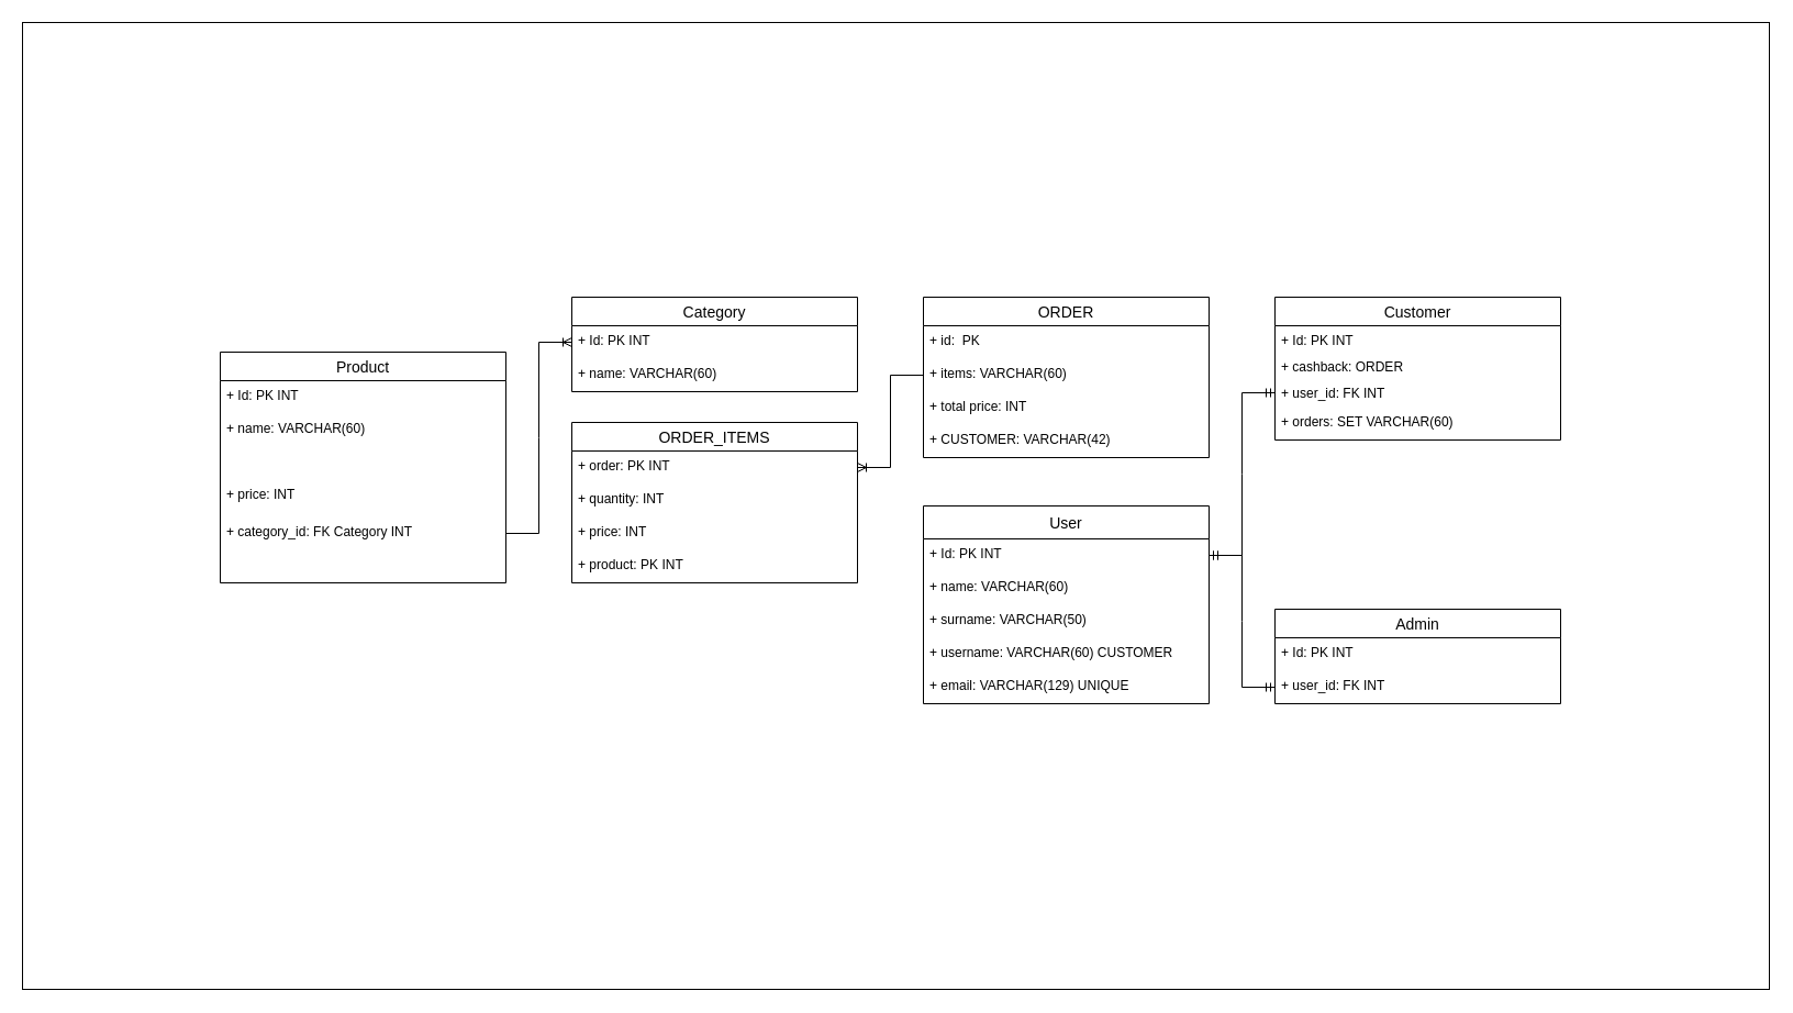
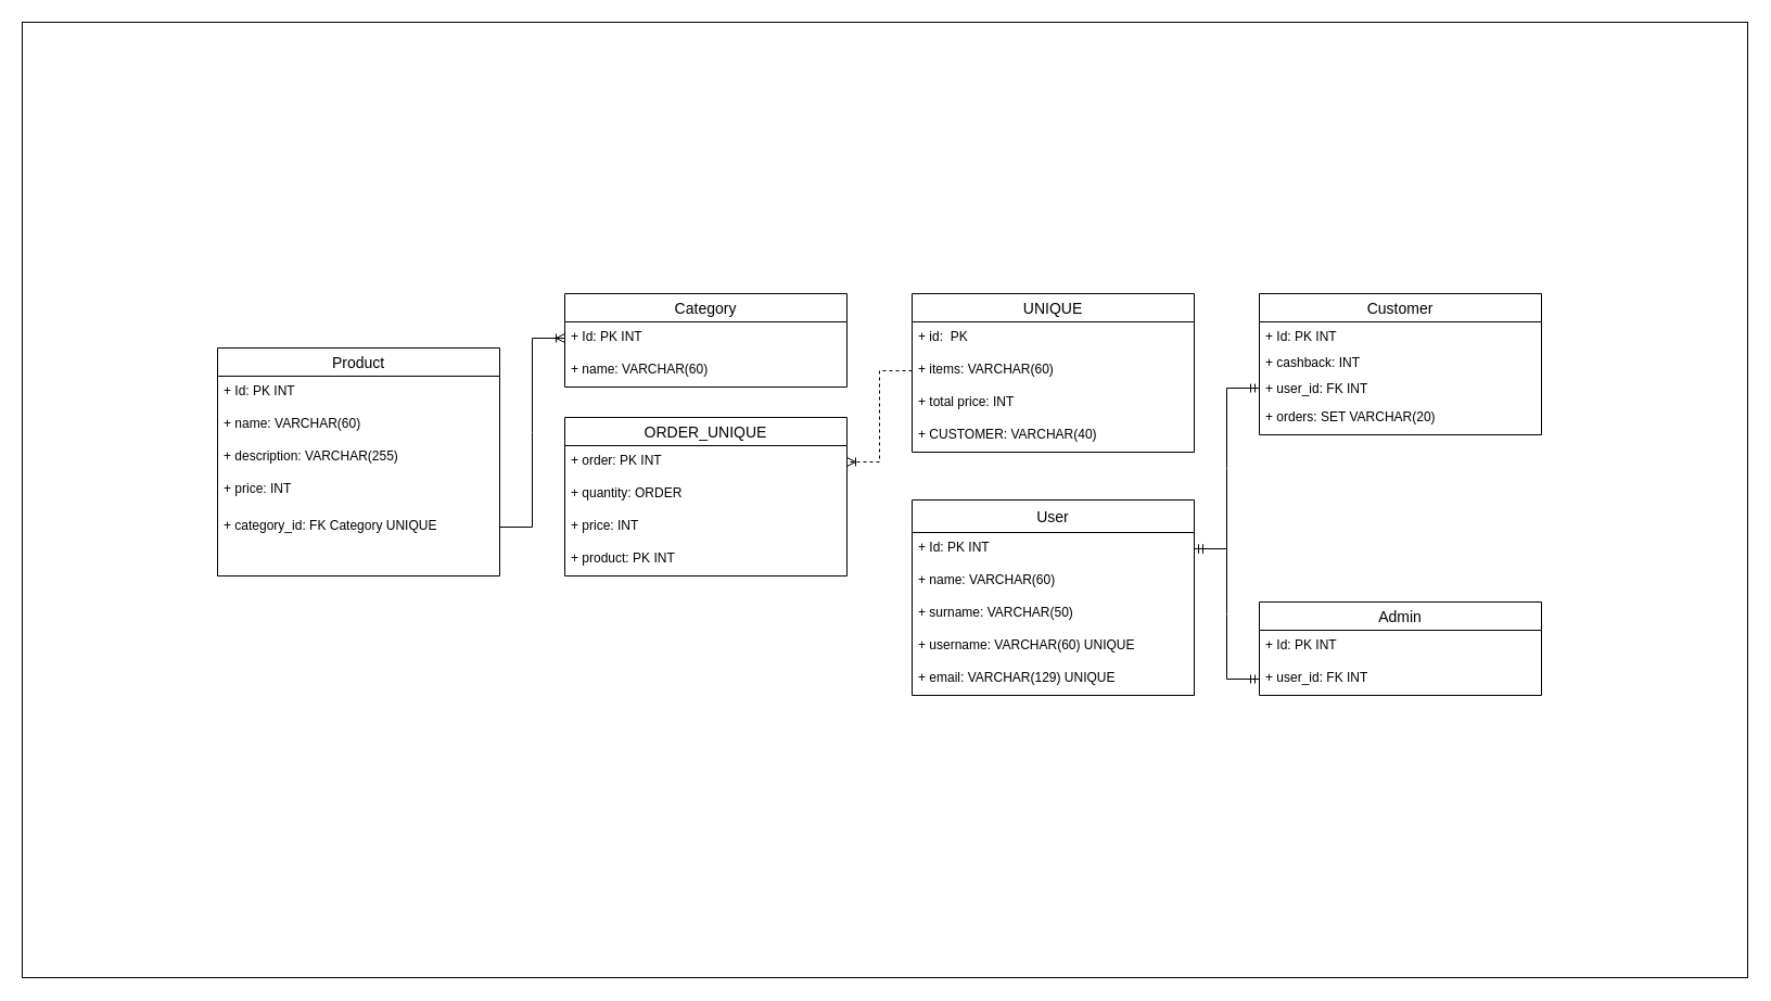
  <mxCell id="0" />
  <mxCell id="1" parent="0" />
  <mxCell id="2" value="" style="rounded=0;whiteSpace=wrap;html=1;" vertex="1" parent="1"><mxGeometry x="20" y="20" width="1590" height="880" as="geometry" /></mxCell>
  <mxCell id="3" value="Product" style="swimlane;fontStyle=0;childLayout=stackLayout;horizontal=1;startSize=26;horizontalStack=0;resizeParent=1;resizeParentMax=0;resizeLast=0;collapsible=1;marginBottom=0;align=center;fontSize=14;" vertex="1" parent="1"><mxGeometry x="200" y="320" width="260" height="210" as="geometry" /></mxCell>
  <mxCell id="4" value="+ Id: PK INT" style="text;strokeColor=none;fillColor=none;spacingLeft=4;spacingRight=4;overflow=hidden;rotatable=0;points=[[0,0.5],[1,0.5]];portConstraint=eastwest;fontSize=12;" vertex="1" parent="3"><mxGeometry y="26" width="260" height="30" as="geometry" /></mxCell>
  <mxCell id="5" value="+ name: VARCHAR(60)" style="text;strokeColor=none;fillColor=none;spacingLeft=4;spacingRight=4;overflow=hidden;rotatable=0;points=[[0,0.5],[1,0.5]];portConstraint=eastwest;fontSize=12;" vertex="1" parent="3"><mxGeometry y="56" width="260" height="154" as="geometry" /></mxCell>
  <mxCell id="6" value="" style="edgeStyle=entityRelationEdgeStyle;fontSize=12;html=1;endArrow=ERoneToMany;rounded=0;exitX=1;exitY=0.5;exitDx=0;exitDy=0;entryX=0;entryY=0.5;entryDx=0;entryDy=0;" edge="1" parent="1" source="22" target="14"><mxGeometry width="100" height="100" relative="1" as="geometry"><mxPoint x="460" y="490" as="sourcePoint" /><mxPoint x="580" y="380" as="targetPoint" /></mxGeometry></mxCell>
  <mxCell id="7" value="User" style="swimlane;fontStyle=0;childLayout=stackLayout;horizontal=1;startSize=30;horizontalStack=0;resizeParent=1;resizeParentMax=0;resizeLast=0;collapsible=1;marginBottom=0;align=center;fontSize=14;" vertex="1" parent="1"><mxGeometry x="840" y="460" width="260" height="180" as="geometry" /></mxCell>
  <mxCell id="8" value="+ Id: PK INT" style="text;strokeColor=none;fillColor=none;spacingLeft=4;spacingRight=4;overflow=hidden;rotatable=0;points=[[0,0.5],[1,0.5]];portConstraint=eastwest;fontSize=12;" vertex="1" parent="7"><mxGeometry y="30" width="260" height="30" as="geometry" /></mxCell>
  <mxCell id="9" value="+ name: VARCHAR(60)" style="text;strokeColor=none;fillColor=none;spacingLeft=4;spacingRight=4;overflow=hidden;rotatable=0;points=[[0,0.5],[1,0.5]];portConstraint=eastwest;fontSize=12;" vertex="1" parent="7"><mxGeometry y="60" width="260" height="30" as="geometry" /></mxCell>
  <mxCell id="10" value="+ surname: VARCHAR(50)" style="text;strokeColor=none;fillColor=none;spacingLeft=4;spacingRight=4;overflow=hidden;rotatable=0;points=[[0,0.5],[1,0.5]];portConstraint=eastwest;fontSize=12;" vertex="1" parent="7"><mxGeometry y="90" width="260" height="30" as="geometry" /></mxCell>
- <mxCell id="11" value="+ username: VARCHAR(60) CUSTOMER" style="text;strokeColor=none;fillColor=none;spacingLeft=4;spacingRight=4;overflow=hidden;rotatable=0;points=[[0,0.5],[1,0.5]];portConstraint=eastwest;fontSize=12;" vertex="1" parent="7"><mxGeometry y="120" width="260" height="30" as="geometry" /></mxCell>
+ <mxCell id="11" value="+ username: VARCHAR(60) UNIQUE" style="text;strokeColor=none;fillColor=none;spacingLeft=4;spacingRight=4;overflow=hidden;rotatable=0;points=[[0,0.5],[1,0.5]];portConstraint=eastwest;fontSize=12;" vertex="1" parent="7"><mxGeometry y="120" width="260" height="30" as="geometry" /></mxCell>
  <mxCell id="12" value="+ email: VARCHAR(129) UNIQUE" style="text;strokeColor=none;fillColor=none;spacingLeft=4;spacingRight=4;overflow=hidden;rotatable=0;points=[[0,0.5],[1,0.5]];portConstraint=eastwest;fontSize=12;" vertex="1" parent="7"><mxGeometry y="150" width="260" height="30" as="geometry" /></mxCell>
  <mxCell id="13" value="Category" style="swimlane;fontStyle=0;childLayout=stackLayout;horizontal=1;startSize=26;horizontalStack=0;resizeParent=1;resizeParentMax=0;resizeLast=0;collapsible=1;marginBottom=0;align=center;fontSize=14;" vertex="1" parent="1"><mxGeometry x="520" y="270" width="260" height="86" as="geometry" /></mxCell>
  <mxCell id="14" value="+ Id: PK INT" style="text;strokeColor=none;fillColor=none;spacingLeft=4;spacingRight=4;overflow=hidden;rotatable=0;points=[[0,0.5],[1,0.5]];portConstraint=eastwest;fontSize=12;" vertex="1" parent="13"><mxGeometry y="26" width="260" height="30" as="geometry" /></mxCell>
  <mxCell id="15" value="+ name: VARCHAR(60)" style="text;strokeColor=none;fillColor=none;spacingLeft=4;spacingRight=4;overflow=hidden;rotatable=0;points=[[0,0.5],[1,0.5]];portConstraint=eastwest;fontSize=12;" vertex="1" parent="13"><mxGeometry y="56" width="260" height="30" as="geometry" /></mxCell>
  <mxCell id="16" value="Admin" style="swimlane;fontStyle=0;childLayout=stackLayout;horizontal=1;startSize=26;horizontalStack=0;resizeParent=1;resizeParentMax=0;resizeLast=0;collapsible=1;marginBottom=0;align=center;fontSize=14;" vertex="1" parent="1"><mxGeometry x="1160" y="554" width="260" height="86" as="geometry" /></mxCell>
  <mxCell id="17" value="+ Id: PK INT" style="text;strokeColor=none;fillColor=none;spacingLeft=4;spacingRight=4;overflow=hidden;rotatable=0;points=[[0,0.5],[1,0.5]];portConstraint=eastwest;fontSize=12;" vertex="1" parent="16"><mxGeometry y="26" width="260" height="30" as="geometry" /></mxCell>
  <mxCell id="18" value="+ user_id: FK INT" style="text;strokeColor=none;fillColor=none;spacingLeft=4;spacingRight=4;overflow=hidden;rotatable=0;points=[[0,0.5],[1,0.5]];portConstraint=eastwest;fontSize=12;" vertex="1" parent="16"><mxGeometry y="56" width="260" height="30" as="geometry" /></mxCell>
  <mxCell id="19" value="" style="edgeStyle=entityRelationEdgeStyle;fontSize=12;html=1;endArrow=ERmandOne;startArrow=ERmandOne;rounded=0;entryX=0;entryY=0.5;entryDx=0;entryDy=0;exitX=1;exitY=0.5;exitDx=0;exitDy=0;" edge="1" parent="1" source="8" target="37"><mxGeometry width="100" height="100" relative="1" as="geometry"><mxPoint x="940" y="690" as="sourcePoint" /><mxPoint x="1051.56" y="858.174" as="targetPoint" /></mxGeometry></mxCell>
+ <mxCell id="20" value="+ description: VARCHAR(255)" style="text;strokeColor=none;fillColor=none;spacingLeft=4;spacingRight=4;overflow=hidden;rotatable=0;points=[[0,0.5],[1,0.5]];portConstraint=eastwest;fontSize=12;" vertex="1" parent="1"><mxGeometry x="200" y="406" width="260" height="30" as="geometry" /></mxCell>
  <mxCell id="21" value="+ price: INT" style="text;strokeColor=none;fillColor=none;spacingLeft=4;spacingRight=4;overflow=hidden;rotatable=0;points=[[0,0.5],[1,0.5]];portConstraint=eastwest;fontSize=12;" vertex="1" parent="1"><mxGeometry x="200" y="436" width="260" height="30" as="geometry" /></mxCell>
- <mxCell id="22" value="+ category_id: FK Category INT" style="text;strokeColor=none;fillColor=none;spacingLeft=4;spacingRight=4;overflow=hidden;rotatable=0;points=[[0,0.5],[1,0.5]];portConstraint=eastwest;fontSize=12;" vertex="1" parent="1"><mxGeometry x="200" y="470" width="260" height="30" as="geometry" /></mxCell>
- <mxCell id="23" value="ORDER_ITEMS" style="swimlane;fontStyle=0;childLayout=stackLayout;horizontal=1;startSize=26;horizontalStack=0;resizeParent=1;resizeParentMax=0;resizeLast=0;collapsible=1;marginBottom=0;align=center;fontSize=14;" vertex="1" parent="1"><mxGeometry x="520" y="384" width="260" height="146" as="geometry" /></mxCell>
+ <mxCell id="22" value="+ category_id: FK Category UNIQUE" style="text;strokeColor=none;fillColor=none;spacingLeft=4;spacingRight=4;overflow=hidden;rotatable=0;points=[[0,0.5],[1,0.5]];portConstraint=eastwest;fontSize=12;" vertex="1" parent="1"><mxGeometry x="200" y="470" width="260" height="30" as="geometry" /></mxCell>
+ <mxCell id="23" value="ORDER_UNIQUE" style="swimlane;fontStyle=0;childLayout=stackLayout;horizontal=1;startSize=26;horizontalStack=0;resizeParent=1;resizeParentMax=0;resizeLast=0;collapsible=1;marginBottom=0;align=center;fontSize=14;" vertex="1" parent="1"><mxGeometry x="520" y="384" width="260" height="146" as="geometry" /></mxCell>
  <mxCell id="24" value="+ order: PK INT" style="text;strokeColor=none;fillColor=none;spacingLeft=4;spacingRight=4;overflow=hidden;rotatable=0;points=[[0,0.5],[1,0.5]];portConstraint=eastwest;fontSize=12;" vertex="1" parent="23"><mxGeometry y="26" width="260" height="30" as="geometry" /></mxCell>
- <mxCell id="25" value="+ quantity: INT" style="text;strokeColor=none;fillColor=none;spacingLeft=4;spacingRight=4;overflow=hidden;rotatable=0;points=[[0,0.5],[1,0.5]];portConstraint=eastwest;fontSize=12;" vertex="1" parent="23"><mxGeometry y="56" width="260" height="30" as="geometry" /></mxCell>
+ <mxCell id="25" value="+ quantity: ORDER" style="text;strokeColor=none;fillColor=none;spacingLeft=4;spacingRight=4;overflow=hidden;rotatable=0;points=[[0,0.5],[1,0.5]];portConstraint=eastwest;fontSize=12;" vertex="1" parent="23"><mxGeometry y="56" width="260" height="30" as="geometry" /></mxCell>
  <mxCell id="26" value="+ price: INT" style="text;strokeColor=none;fillColor=none;spacingLeft=4;spacingRight=4;overflow=hidden;rotatable=0;points=[[0,0.5],[1,0.5]];portConstraint=eastwest;fontSize=12;" vertex="1" parent="23"><mxGeometry y="86" width="260" height="30" as="geometry" /></mxCell>
  <mxCell id="27" value="+ product: PK INT" style="text;strokeColor=none;fillColor=none;spacingLeft=4;spacingRight=4;overflow=hidden;rotatable=0;points=[[0,0.5],[1,0.5]];portConstraint=eastwest;fontSize=12;" vertex="1" parent="23"><mxGeometry y="116" width="260" height="30" as="geometry" /></mxCell>
- <mxCell id="28" value="ORDER" style="swimlane;fontStyle=0;childLayout=stackLayout;horizontal=1;startSize=26;horizontalStack=0;resizeParent=1;resizeParentMax=0;resizeLast=0;collapsible=1;marginBottom=0;align=center;fontSize=14;" vertex="1" parent="1"><mxGeometry x="840" y="270" width="260" height="146" as="geometry" /></mxCell>
+ <mxCell id="28" value="UNIQUE" style="swimlane;fontStyle=0;childLayout=stackLayout;horizontal=1;startSize=26;horizontalStack=0;resizeParent=1;resizeParentMax=0;resizeLast=0;collapsible=1;marginBottom=0;align=center;fontSize=14;" vertex="1" parent="1"><mxGeometry x="840" y="270" width="260" height="146" as="geometry" /></mxCell>
  <mxCell id="29" value="+ id:  PK" style="text;strokeColor=none;fillColor=none;spacingLeft=4;spacingRight=4;overflow=hidden;rotatable=0;points=[[0,0.5],[1,0.5]];portConstraint=eastwest;fontSize=12;" vertex="1" parent="28"><mxGeometry y="26" width="260" height="30" as="geometry" /></mxCell>
  <mxCell id="30" value="+ items: VARCHAR(60)" style="text;strokeColor=none;fillColor=none;spacingLeft=4;spacingRight=4;overflow=hidden;rotatable=0;points=[[0,0.5],[1,0.5]];portConstraint=eastwest;fontSize=12;" vertex="1" parent="28"><mxGeometry y="56" width="260" height="30" as="geometry" /></mxCell>
  <mxCell id="31" value="+ total price: INT" style="text;strokeColor=none;fillColor=none;spacingLeft=4;spacingRight=4;overflow=hidden;rotatable=0;points=[[0,0.5],[1,0.5]];portConstraint=eastwest;fontSize=12;" vertex="1" parent="28"><mxGeometry y="86" width="260" height="30" as="geometry" /></mxCell>
- <mxCell id="32" value="+ CUSTOMER: VARCHAR(42)" style="text;strokeColor=none;fillColor=none;spacingLeft=4;spacingRight=4;overflow=hidden;rotatable=0;points=[[0,0.5],[1,0.5]];portConstraint=eastwest;fontSize=12;" vertex="1" parent="28"><mxGeometry y="116" width="260" height="30" as="geometry" /></mxCell>
- <mxCell id="33" value="" style="edgeStyle=entityRelationEdgeStyle;fontSize=12;html=1;endArrow=ERoneToMany;rounded=0;entryX=1;entryY=0.5;entryDx=0;entryDy=0;exitX=0;exitY=0.5;exitDx=0;exitDy=0;" edge="1" parent="1" source="30" target="24"><mxGeometry width="100" height="100" relative="1" as="geometry"><mxPoint x="750" y="440" as="sourcePoint" /><mxPoint x="850" y="340" as="targetPoint" /></mxGeometry></mxCell>
+ <mxCell id="32" value="+ CUSTOMER: VARCHAR(40)" style="text;strokeColor=none;fillColor=none;spacingLeft=4;spacingRight=4;overflow=hidden;rotatable=0;points=[[0,0.5],[1,0.5]];portConstraint=eastwest;fontSize=12;" vertex="1" parent="28"><mxGeometry y="116" width="260" height="30" as="geometry" /></mxCell>
+ <mxCell id="33" value="" style="edgeStyle=entityRelationEdgeStyle;fontSize=12;html=1;endArrow=ERoneToMany;rounded=0;entryX=1;entryY=0.5;entryDx=0;entryDy=0;exitX=0;exitY=0.5;exitDx=0;exitDy=0;dashed=1;" edge="1" parent="1" source="30" target="24"><mxGeometry width="100" height="100" relative="1" as="geometry"><mxPoint x="750" y="440" as="sourcePoint" /><mxPoint x="850" y="340" as="targetPoint" /></mxGeometry></mxCell>
  <mxCell id="34" value="Customer" style="swimlane;fontStyle=0;childLayout=stackLayout;horizontal=1;startSize=26;horizontalStack=0;resizeParent=1;resizeParentMax=0;resizeLast=0;collapsible=1;marginBottom=0;align=center;fontSize=14;" vertex="1" parent="1"><mxGeometry x="1160" y="270" width="260" height="130" as="geometry" /></mxCell>
  <mxCell id="35" value="+ Id: PK INT" style="text;strokeColor=none;fillColor=none;spacingLeft=4;spacingRight=4;overflow=hidden;rotatable=0;points=[[0,0.5],[1,0.5]];portConstraint=eastwest;fontSize=12;" vertex="1" parent="34"><mxGeometry y="26" width="260" height="24" as="geometry" /></mxCell>
- <mxCell id="36" value="+ cashback: ORDER" style="text;strokeColor=none;fillColor=none;spacingLeft=4;spacingRight=4;overflow=hidden;rotatable=0;points=[[0,0.5],[1,0.5]];portConstraint=eastwest;fontSize=12;" vertex="1" parent="34"><mxGeometry y="50" width="260" height="24" as="geometry" /></mxCell>
+ <mxCell id="36" value="+ cashback: INT" style="text;strokeColor=none;fillColor=none;spacingLeft=4;spacingRight=4;overflow=hidden;rotatable=0;points=[[0,0.5],[1,0.5]];portConstraint=eastwest;fontSize=12;" vertex="1" parent="34"><mxGeometry y="50" width="260" height="24" as="geometry" /></mxCell>
  <mxCell id="37" value="+ user_id: FK INT" style="text;strokeColor=none;fillColor=none;spacingLeft=4;spacingRight=4;overflow=hidden;rotatable=0;points=[[0,0.5],[1,0.5]];portConstraint=eastwest;fontSize=12;" vertex="1" parent="34"><mxGeometry y="74" width="260" height="26" as="geometry" /></mxCell>
- <mxCell id="38" value="+ orders: SET VARCHAR(60)" style="text;strokeColor=none;fillColor=none;spacingLeft=4;spacingRight=4;overflow=hidden;rotatable=0;points=[[0,0.5],[1,0.5]];portConstraint=eastwest;fontSize=12;" vertex="1" parent="34"><mxGeometry y="100" width="260" height="30" as="geometry" /></mxCell>
+ <mxCell id="38" value="+ orders: SET VARCHAR(20)" style="text;strokeColor=none;fillColor=none;spacingLeft=4;spacingRight=4;overflow=hidden;rotatable=0;points=[[0,0.5],[1,0.5]];portConstraint=eastwest;fontSize=12;" vertex="1" parent="34"><mxGeometry y="100" width="260" height="30" as="geometry" /></mxCell>
  <mxCell id="39" value="" style="edgeStyle=entityRelationEdgeStyle;fontSize=12;html=1;endArrow=ERmandOne;startArrow=ERmandOne;rounded=0;exitX=1;exitY=0.5;exitDx=0;exitDy=0;entryX=0;entryY=0.5;entryDx=0;entryDy=0;" edge="1" parent="1" source="8" target="18"><mxGeometry width="100" height="100" relative="1" as="geometry"><mxPoint x="1200" y="490" as="sourcePoint" /><mxPoint x="1300" y="390" as="targetPoint" /></mxGeometry></mxCell>
